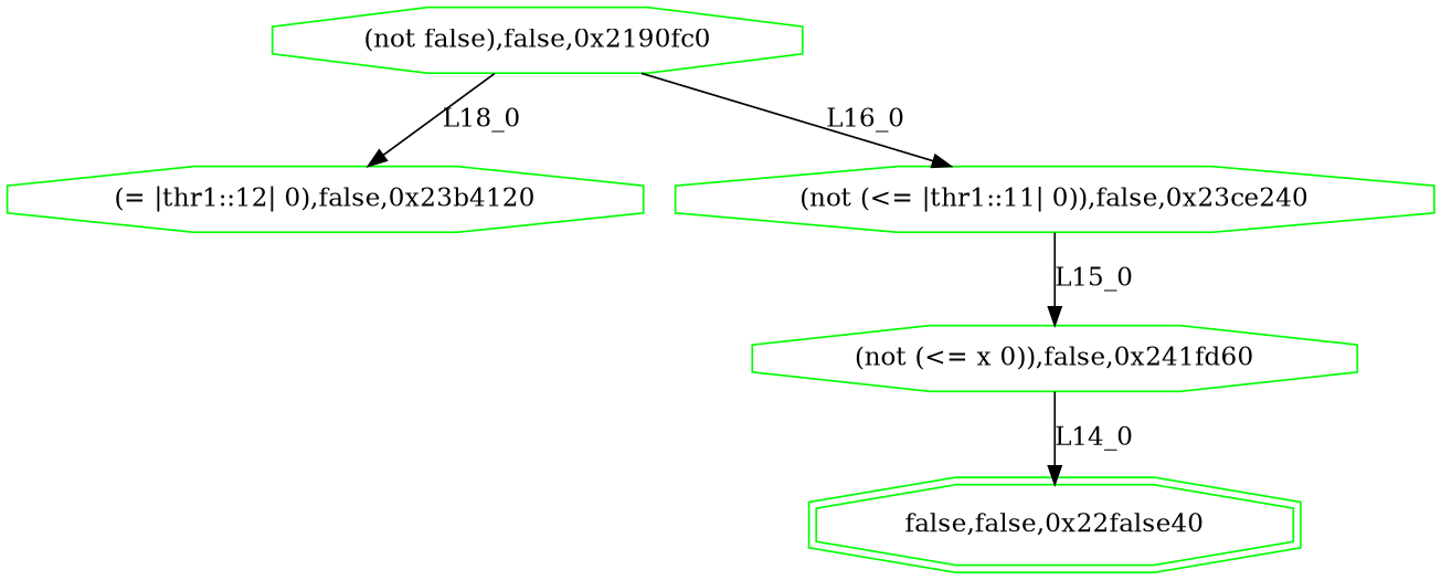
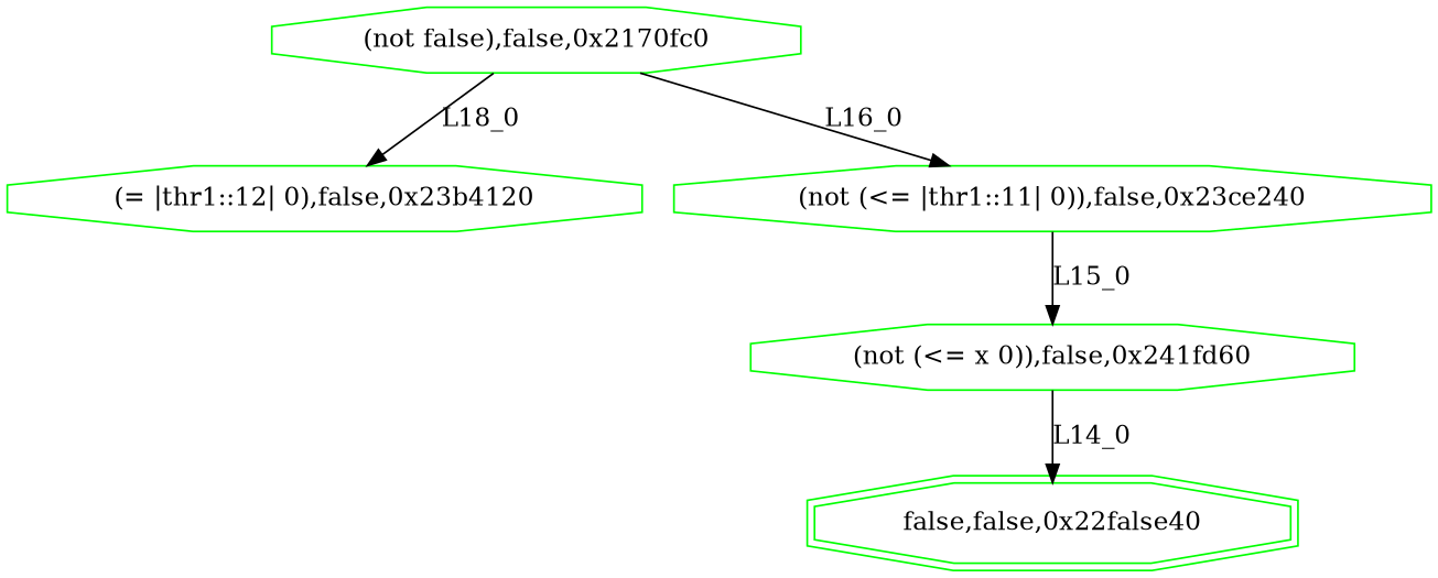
  digraph {
    node [color=green shape=octagon]
-   n1 [label="(not false),false,0x2190fc0"]
+   n1 [label="(not false),false,0x2170fc0"]
    n2 [label="(= |thr1::12| 0),false,0x23b4120"]
    n3 [label="(not (<= |thr1::11| 0)),false,0x23ce240"]
    n4 [label="(not (<= x 0)),false,0x241fd60"]
    n5 [label="false,false,0x22false40" shape=doubleoctagon]
    n1 -> n2 [label=L18_0]
    n1 -> n3 [label=L16_0]
    n3 -> n4 [label=L15_0]
    n4 -> n5 [label=L14_0]
  }
